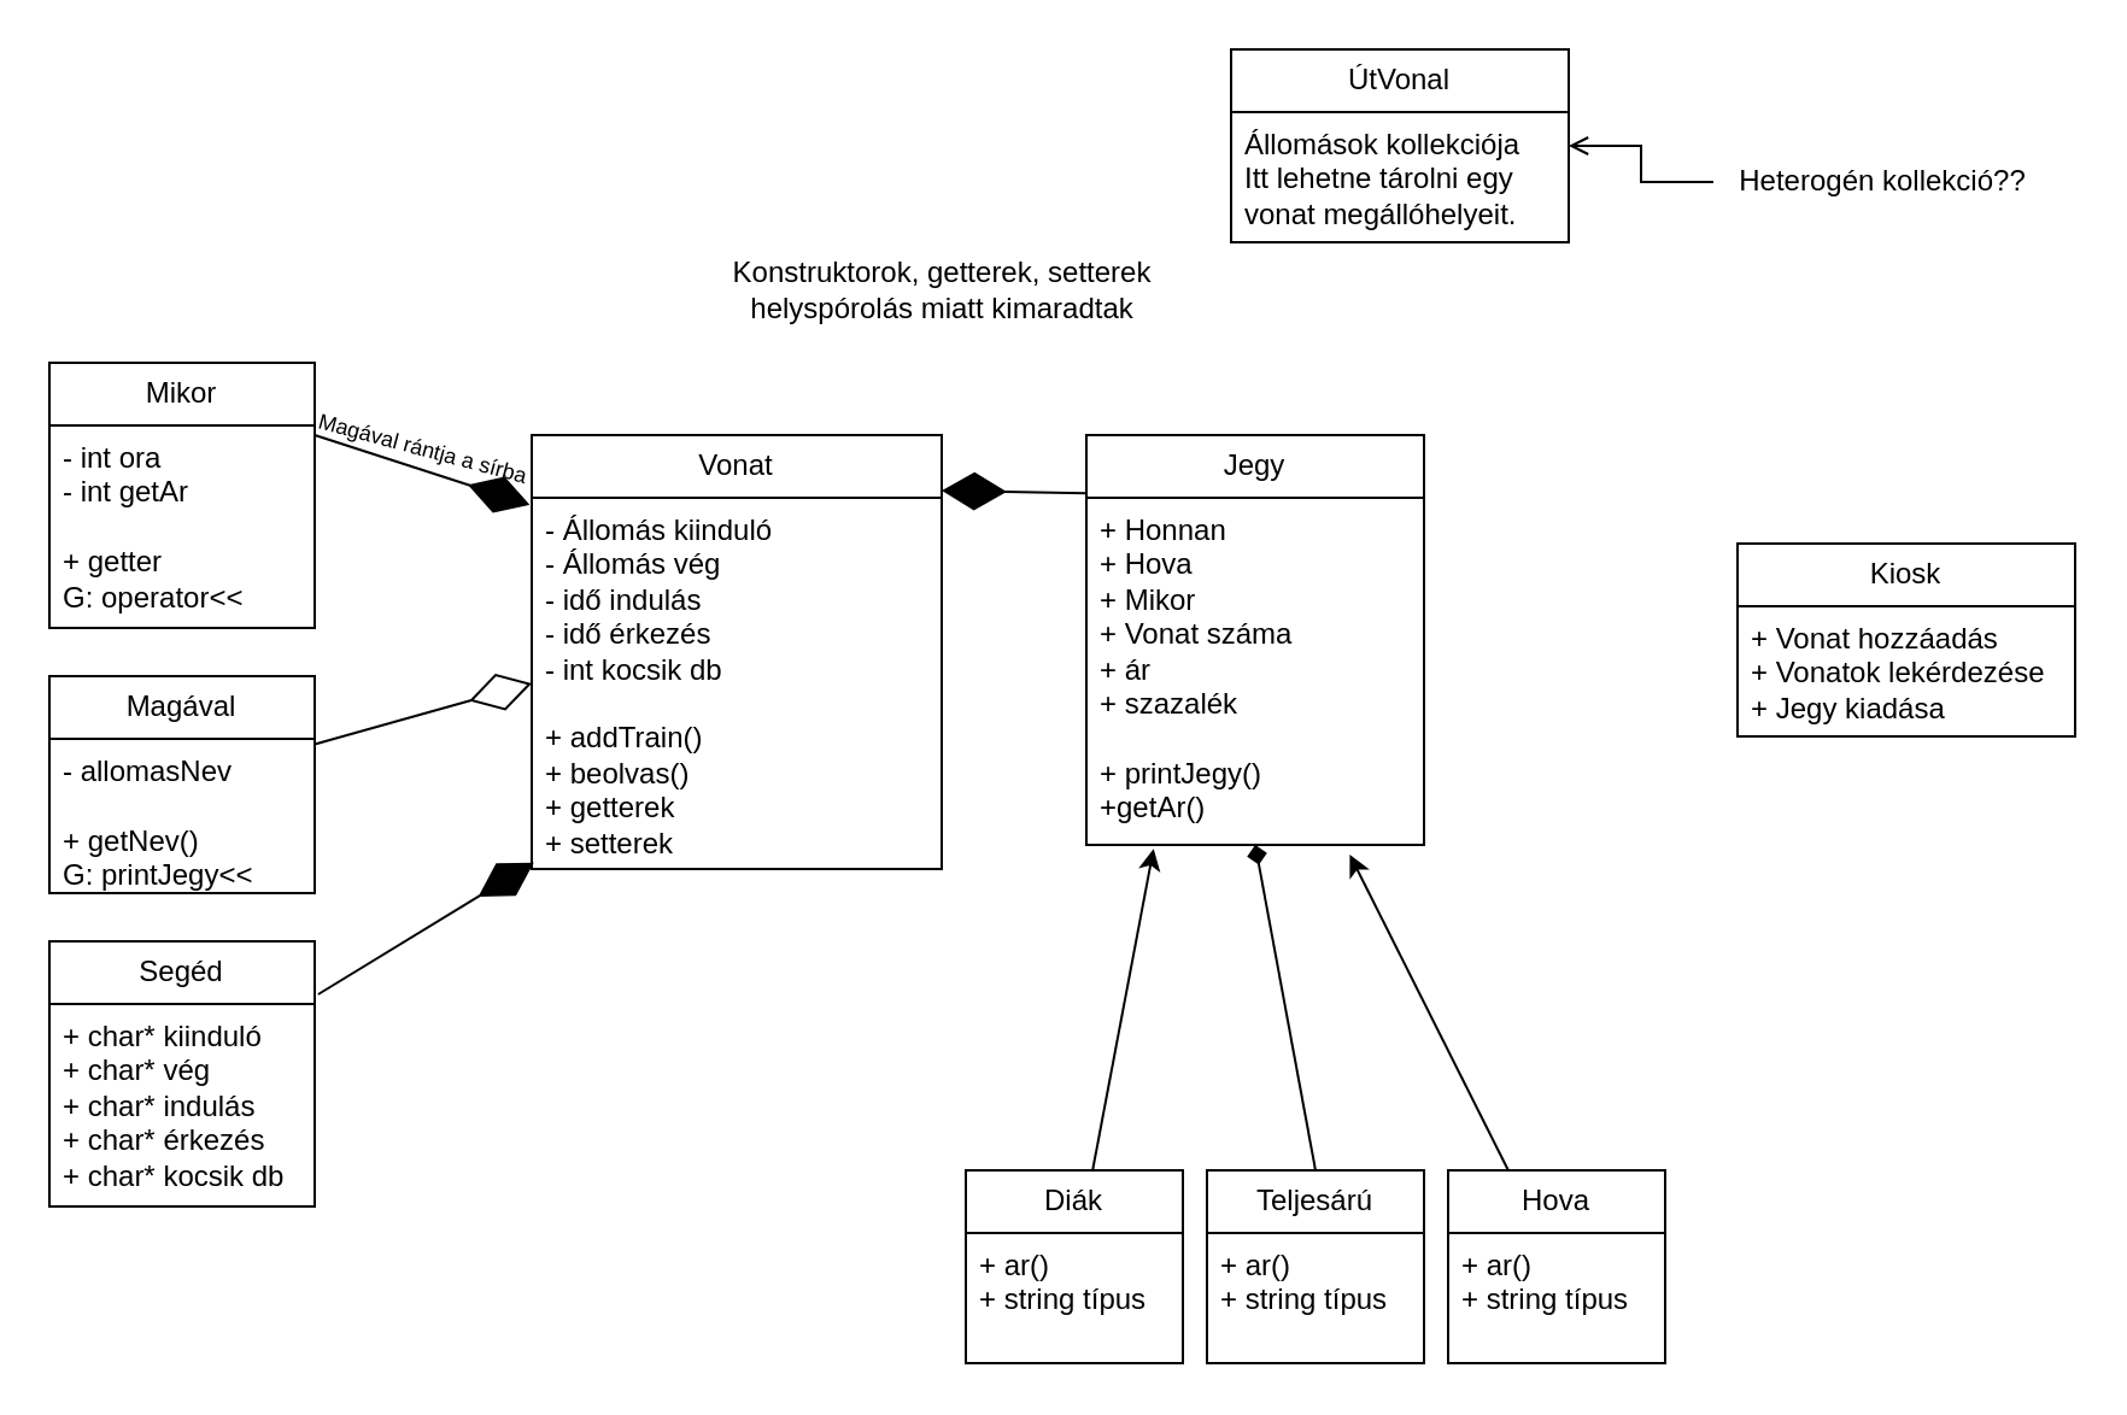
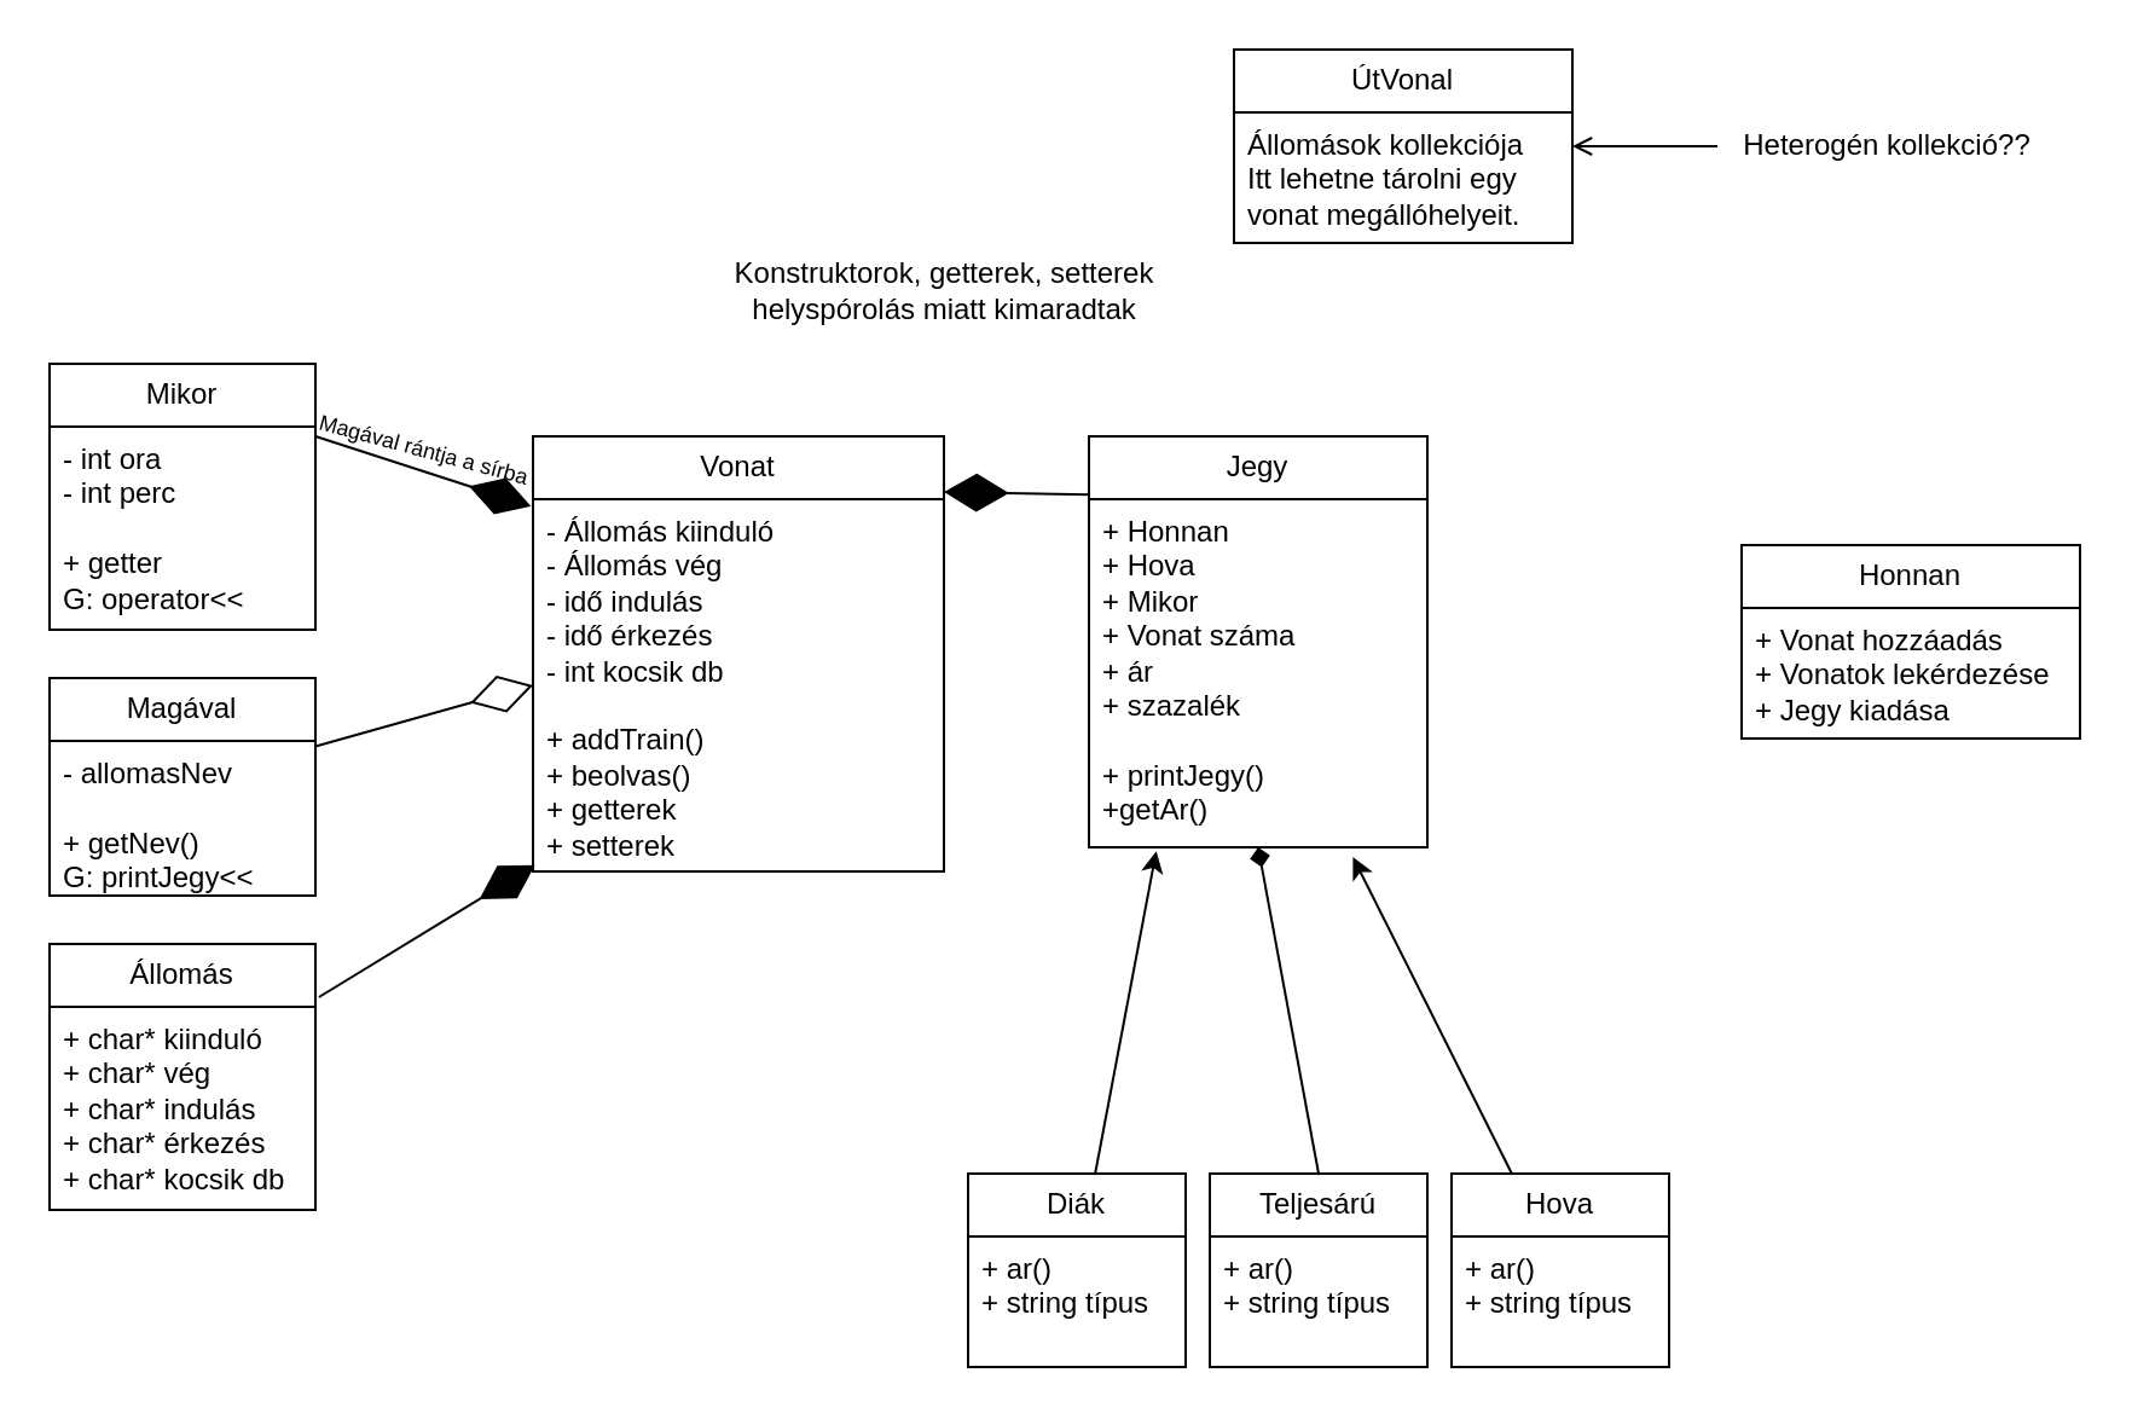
  <mxCell id="0" />
  <mxCell id="1" parent="0" />
  <mxCell id="2" value="&lt;div&gt;Magával&lt;/div&gt;" style="swimlane;fontStyle=0;childLayout=stackLayout;horizontal=1;startSize=26;fillColor=none;horizontalStack=0;resizeParent=1;resizeParentMax=0;resizeLast=0;collapsible=1;marginBottom=0;whiteSpace=wrap;html=1;" parent="1" vertex="1"><mxGeometry x="20" y="280" width="110" height="90" as="geometry" /></mxCell>
  <mxCell id="3" value="&lt;div&gt;- allomasNev&lt;/div&gt;&lt;div&gt;&lt;br&gt;&lt;/div&gt;&lt;div&gt;+ getNev()&lt;br&gt;G: printJegy&amp;lt;&amp;lt;&lt;br&gt;&lt;/div&gt;&lt;div&gt;&lt;br&gt;&lt;/div&gt;" style="text;strokeColor=none;fillColor=none;align=left;verticalAlign=top;spacingLeft=4;spacingRight=4;overflow=hidden;rotatable=0;points=[[0,0.5],[1,0.5]];portConstraint=eastwest;whiteSpace=wrap;html=1;" parent="2" vertex="1"><mxGeometry y="26" width="110" height="64" as="geometry" /></mxCell>
  <mxCell id="4" value="Vonat" style="swimlane;fontStyle=0;childLayout=stackLayout;horizontal=1;startSize=26;fillColor=none;horizontalStack=0;resizeParent=1;resizeParentMax=0;resizeLast=0;collapsible=1;marginBottom=0;whiteSpace=wrap;html=1;" parent="1" vertex="1"><mxGeometry x="220" y="180" width="170" height="180" as="geometry" /></mxCell>
  <mxCell id="5" value="&lt;div&gt;- Állomás kiinduló&lt;br&gt;&lt;/div&gt;&lt;div&gt;- Állomás vég&lt;br&gt;&lt;/div&gt;&lt;div&gt;- idő indulás&lt;br&gt;&lt;/div&gt;&lt;div&gt;- idő érkezés&lt;br&gt;&lt;/div&gt;&lt;div&gt;- int kocsik db&lt;/div&gt;&lt;div&gt;&lt;br&gt;&lt;/div&gt;&lt;div&gt;+ addTrain()&lt;/div&gt;&lt;div&gt;+ beolvas()&lt;br&gt;+ getterek&lt;br&gt;+ setterek&lt;br&gt;&lt;/div&gt;&lt;div&gt;&lt;br&gt;&lt;/div&gt;&lt;div&gt;&lt;br&gt;&lt;/div&gt;&lt;div&gt;&lt;br&gt;&lt;/div&gt;" style="text;strokeColor=none;fillColor=none;align=left;verticalAlign=top;spacingLeft=4;spacingRight=4;overflow=hidden;rotatable=0;points=[[0,0.5],[1,0.5]];portConstraint=eastwest;whiteSpace=wrap;html=1;" parent="4" vertex="1"><mxGeometry y="26" width="170" height="154" as="geometry" /></mxCell>
  <mxCell id="6" value="Jegy" style="swimlane;fontStyle=0;childLayout=stackLayout;horizontal=1;startSize=26;fillColor=none;horizontalStack=0;resizeParent=1;resizeParentMax=0;resizeLast=0;collapsible=1;marginBottom=0;whiteSpace=wrap;html=1;" parent="1" vertex="1"><mxGeometry x="450" y="180" width="140" height="170" as="geometry" /></mxCell>
  <mxCell id="7" value="&lt;div&gt;+ Honnan&lt;/div&gt;&lt;div&gt;+ Hova&lt;/div&gt;&lt;div&gt;+ Mikor&lt;/div&gt;&lt;div&gt;+ Vonat száma&lt;/div&gt;&lt;div&gt;+ ár&lt;/div&gt;&lt;div&gt;+ szazalék&lt;br&gt;&lt;/div&gt;&lt;div&gt;&lt;br&gt;&lt;/div&gt;&lt;div&gt;+ printJegy()&lt;/div&gt;&lt;div&gt;+getAr()&lt;/div&gt;&lt;div&gt;&lt;br&gt;&lt;/div&gt;" style="text;strokeColor=none;fillColor=none;align=left;verticalAlign=top;spacingLeft=4;spacingRight=4;overflow=hidden;rotatable=0;points=[[0,0.5],[1,0.5]];portConstraint=eastwest;whiteSpace=wrap;html=1;" parent="6" vertex="1"><mxGeometry y="26" width="140" height="144" as="geometry" /></mxCell>
- <mxCell id="8" value="&lt;div&gt;Kiosk&lt;/div&gt;" style="swimlane;fontStyle=0;childLayout=stackLayout;horizontal=1;startSize=26;fillColor=none;horizontalStack=0;resizeParent=1;resizeParentMax=0;resizeLast=0;collapsible=1;marginBottom=0;whiteSpace=wrap;html=1;" parent="1" vertex="1"><mxGeometry x="720" y="225" width="140" height="80" as="geometry" /></mxCell>
+ <mxCell id="8" value="&lt;div&gt;Honnan&lt;/div&gt;" style="swimlane;fontStyle=0;childLayout=stackLayout;horizontal=1;startSize=26;fillColor=none;horizontalStack=0;resizeParent=1;resizeParentMax=0;resizeLast=0;collapsible=1;marginBottom=0;whiteSpace=wrap;html=1;" parent="1" vertex="1"><mxGeometry x="720" y="225" width="140" height="80" as="geometry" /></mxCell>
  <mxCell id="9" value="&lt;div&gt;+ Vonat hozzáadás&lt;/div&gt;&lt;div&gt;+ Vonatok lekérdezése&lt;/div&gt;&lt;div&gt;+ Jegy kiadása&lt;br&gt;&lt;/div&gt;&lt;div&gt;&lt;br&gt;&lt;/div&gt;" style="text;strokeColor=none;fillColor=none;align=left;verticalAlign=top;spacingLeft=4;spacingRight=4;overflow=hidden;rotatable=0;points=[[0,0.5],[1,0.5]];portConstraint=eastwest;whiteSpace=wrap;html=1;" parent="8" vertex="1"><mxGeometry y="26" width="140" height="54" as="geometry" /></mxCell>
  <mxCell id="10" value="Diák" style="swimlane;fontStyle=0;childLayout=stackLayout;horizontal=1;startSize=26;fillColor=none;horizontalStack=0;resizeParent=1;resizeParentMax=0;resizeLast=0;collapsible=1;marginBottom=0;whiteSpace=wrap;html=1;" parent="1" vertex="1"><mxGeometry x="400" y="485" width="90" height="80" as="geometry" /></mxCell>
  <mxCell id="11" value="&lt;div&gt;+ ar()&lt;br&gt;&lt;/div&gt;&lt;div&gt;+ string típus&lt;br&gt;&lt;/div&gt;&lt;div&gt;&lt;br&gt;&lt;/div&gt;" style="text;strokeColor=none;fillColor=none;align=left;verticalAlign=top;spacingLeft=4;spacingRight=4;overflow=hidden;rotatable=0;points=[[0,0.5],[1,0.5]];portConstraint=eastwest;whiteSpace=wrap;html=1;" parent="10" vertex="1"><mxGeometry y="26" width="90" height="54" as="geometry" /></mxCell>
  <mxCell id="12" value="Hova" style="swimlane;fontStyle=0;childLayout=stackLayout;horizontal=1;startSize=26;fillColor=none;horizontalStack=0;resizeParent=1;resizeParentMax=0;resizeLast=0;collapsible=1;marginBottom=0;whiteSpace=wrap;html=1;" parent="1" vertex="1"><mxGeometry x="600" y="485" width="90" height="80" as="geometry"><mxRectangle x="670" y="536" width="70" height="30" as="alternateBounds" /></mxGeometry></mxCell>
  <mxCell id="13" value="&lt;div&gt;+ ar()&lt;br&gt;&lt;/div&gt;&lt;div&gt;+ string típus&lt;br&gt;&lt;/div&gt;&lt;div&gt;&lt;br&gt;&lt;/div&gt;" style="text;strokeColor=none;fillColor=none;align=left;verticalAlign=top;spacingLeft=4;spacingRight=4;overflow=hidden;rotatable=0;points=[[0,0.5],[1,0.5]];portConstraint=eastwest;whiteSpace=wrap;html=1;" parent="12" vertex="1"><mxGeometry y="26" width="90" height="54" as="geometry" /></mxCell>
  <mxCell id="14" value="Teljesárú" style="swimlane;fontStyle=0;childLayout=stackLayout;horizontal=1;startSize=26;fillColor=none;horizontalStack=0;resizeParent=1;resizeParentMax=0;resizeLast=0;collapsible=1;marginBottom=0;whiteSpace=wrap;html=1;" parent="1" vertex="1"><mxGeometry x="500" y="485" width="90" height="80" as="geometry" /></mxCell>
  <mxCell id="15" value="&lt;div&gt;+ ar()&lt;br&gt;&lt;/div&gt;&lt;div&gt;+ string típus&lt;br&gt;&lt;/div&gt;&lt;div&gt;&lt;br&gt;&lt;/div&gt;" style="text;strokeColor=none;fillColor=none;align=left;verticalAlign=top;spacingLeft=4;spacingRight=4;overflow=hidden;rotatable=0;points=[[0,0.5],[1,0.5]];portConstraint=eastwest;whiteSpace=wrap;html=1;" parent="14" vertex="1"><mxGeometry y="26" width="90" height="54" as="geometry" /></mxCell>
  <mxCell id="16" value="" style="endArrow=diamondThin;endFill=1;endSize=24;html=1;rounded=0;entryX=1.006;entryY=0.102;entryDx=0;entryDy=0;entryPerimeter=0;exitX=0;exitY=0.142;exitDx=0;exitDy=0;exitPerimeter=0;" parent="1" source="6" edge="1"><mxGeometry width="160" relative="1" as="geometry"><mxPoint x="570" y="200" as="sourcePoint" /><mxPoint x="390" y="203.06" as="targetPoint" /></mxGeometry></mxCell>
  <mxCell id="17" style="edgeStyle=none;rounded=0;orthogonalLoop=1;jettySize=auto;html=1;entryX=0.199;entryY=1.011;entryDx=0;entryDy=0;entryPerimeter=0;" parent="1" source="10" target="7" edge="1"><mxGeometry relative="1" as="geometry"><mxPoint x="494.04" y="437.286" as="targetPoint" /></mxGeometry></mxCell>
  <mxCell id="18" style="edgeStyle=none;rounded=0;orthogonalLoop=1;jettySize=auto;html=1;exitX=0.5;exitY=0;exitDx=0;exitDy=0;entryX=0.5;entryY=1;entryDx=0;entryDy=0;endArrow=diamond;" parent="1" source="14" target="6" edge="1"><mxGeometry relative="1" as="geometry"><mxPoint x="519.24" y="441.108" as="targetPoint" /></mxGeometry></mxCell>
  <mxCell id="19" style="edgeStyle=none;rounded=0;orthogonalLoop=1;jettySize=auto;html=1;entryX=0.78;entryY=1.028;entryDx=0;entryDy=0;entryPerimeter=0;" parent="1" source="12" target="7" edge="1"><mxGeometry relative="1" as="geometry"><mxPoint x="546.4" y="436.818" as="targetPoint" /></mxGeometry></mxCell>
  <mxCell id="20" value="ÚtVonal" style="swimlane;fontStyle=0;childLayout=stackLayout;horizontal=1;startSize=26;fillColor=none;horizontalStack=0;resizeParent=1;resizeParentMax=0;resizeLast=0;collapsible=1;marginBottom=0;whiteSpace=wrap;html=1;" parent="1" vertex="1"><mxGeometry x="510" y="20" width="140" height="80" as="geometry" /></mxCell>
  <mxCell id="21" value="&lt;div&gt;Állomások kollekciója&lt;/div&gt;&lt;div&gt;Itt lehetne tárolni egy vonat megállóhelyeit. &lt;br&gt;&lt;/div&gt;&lt;div&gt;&lt;br&gt;&lt;/div&gt;" style="text;strokeColor=none;fillColor=none;align=left;verticalAlign=top;spacingLeft=4;spacingRight=4;overflow=hidden;rotatable=0;points=[[0,0.5],[1,0.5]];portConstraint=eastwest;whiteSpace=wrap;html=1;" parent="20" vertex="1"><mxGeometry y="26" width="140" height="54" as="geometry" /></mxCell>
  <mxCell id="22" value="" style="endArrow=diamondThin;endFill=0;endSize=24;html=1;rounded=0;exitX=0.997;exitY=0.314;exitDx=0;exitDy=0;exitPerimeter=0;entryX=0;entryY=0.5;entryDx=0;entryDy=0;" parent="1" target="5" edge="1"><mxGeometry width="160" relative="1" as="geometry"><mxPoint x="130" y="308.26" as="sourcePoint" /><mxPoint x="216.33" y="270" as="targetPoint" /></mxGeometry></mxCell>
  <mxCell id="23" style="edgeStyle=orthogonalEdgeStyle;rounded=0;orthogonalLoop=1;jettySize=auto;html=1;endArrow=open;" parent="1" source="24" target="20" edge="1"><mxGeometry relative="1" as="geometry" /></mxCell>
- <mxCell id="24" value="Heterogén kollekció??" style="text;html=1;align=center;verticalAlign=middle;resizable=0;points=[];autosize=1;strokeColor=none;fillColor=none;" parent="1" vertex="1"><mxGeometry x="710" y="60" width="140" height="30" as="geometry" /></mxCell>
- <mxCell id="25" value="Segéd" style="swimlane;fontStyle=0;childLayout=stackLayout;horizontal=1;startSize=26;fillColor=none;horizontalStack=0;resizeParent=1;resizeParentMax=0;resizeLast=0;collapsible=1;marginBottom=0;whiteSpace=wrap;html=1;" vertex="1" parent="1"><mxGeometry x="20" y="390" width="110" height="110" as="geometry" /></mxCell>
+ <mxCell id="24" value="Heterogén kollekció??" style="text;html=1;align=center;verticalAlign=middle;resizable=0;points=[];autosize=1;strokeColor=none;fillColor=none;" parent="1" vertex="1"><mxGeometry x="710" y="45" width="140" height="30" as="geometry" /></mxCell>
+ <mxCell id="25" value="Állomás" style="swimlane;fontStyle=0;childLayout=stackLayout;horizontal=1;startSize=26;fillColor=none;horizontalStack=0;resizeParent=1;resizeParentMax=0;resizeLast=0;collapsible=1;marginBottom=0;whiteSpace=wrap;html=1;" vertex="1" parent="1"><mxGeometry x="20" y="390" width="110" height="110" as="geometry" /></mxCell>
  <mxCell id="26" value="&lt;div&gt;&lt;div&gt;+ char* kiinduló&lt;br&gt;&lt;/div&gt;&lt;div&gt;+ char* vég&lt;br&gt;&lt;/div&gt;&lt;div&gt;+ char* indulás&lt;br&gt;&lt;/div&gt;&lt;div&gt;+ char* érkezés&lt;br&gt;&lt;/div&gt;&lt;div&gt;+ char* kocsik db&lt;/div&gt;&lt;/div&gt;&lt;div&gt;&lt;br&gt;&lt;/div&gt;" style="text;strokeColor=none;fillColor=none;align=left;verticalAlign=top;spacingLeft=4;spacingRight=4;overflow=hidden;rotatable=0;points=[[0,0.5],[1,0.5]];portConstraint=eastwest;whiteSpace=wrap;html=1;" vertex="1" parent="25"><mxGeometry y="26" width="110" height="84" as="geometry" /></mxCell>
  <mxCell id="27" value="" style="endArrow=diamondThin;endFill=1;endSize=24;html=1;rounded=0;entryX=0.005;entryY=0.983;entryDx=0;entryDy=0;entryPerimeter=0;exitX=1.013;exitY=0.2;exitDx=0;exitDy=0;exitPerimeter=0;" edge="1" parent="1" source="25" target="5"><mxGeometry width="160" relative="1" as="geometry"><mxPoint x="390" y="450.94" as="sourcePoint" /><mxPoint x="210" y="450" as="targetPoint" /></mxGeometry></mxCell>
  <mxCell id="28" value="Mikor" style="swimlane;fontStyle=0;childLayout=stackLayout;horizontal=1;startSize=26;fillColor=none;horizontalStack=0;resizeParent=1;resizeParentMax=0;resizeLast=0;collapsible=1;marginBottom=0;whiteSpace=wrap;html=1;" vertex="1" parent="1"><mxGeometry x="20" y="150" width="110" height="110" as="geometry" /></mxCell>
- <mxCell id="29" value="&lt;div&gt;- int ora&lt;/div&gt;&lt;div&gt;- int getAr&lt;/div&gt;&lt;div&gt;&lt;br&gt;&lt;/div&gt;&lt;div&gt;+ getter&lt;br&gt;G: operator&amp;lt;&amp;lt;&lt;br&gt;&lt;/div&gt;&lt;div&gt;&lt;br&gt;&lt;/div&gt;" style="text;strokeColor=none;fillColor=none;align=left;verticalAlign=top;spacingLeft=4;spacingRight=4;overflow=hidden;rotatable=0;points=[[0,0.5],[1,0.5]];portConstraint=eastwest;whiteSpace=wrap;html=1;" vertex="1" parent="28"><mxGeometry y="26" width="110" height="84" as="geometry" /></mxCell>
+ <mxCell id="29" value="&lt;div&gt;- int ora&lt;/div&gt;&lt;div&gt;- int perc&lt;/div&gt;&lt;div&gt;&lt;br&gt;&lt;/div&gt;&lt;div&gt;+ getter&lt;br&gt;G: operator&amp;lt;&amp;lt;&lt;br&gt;&lt;/div&gt;&lt;div&gt;&lt;br&gt;&lt;/div&gt;" style="text;strokeColor=none;fillColor=none;align=left;verticalAlign=top;spacingLeft=4;spacingRight=4;overflow=hidden;rotatable=0;points=[[0,0.5],[1,0.5]];portConstraint=eastwest;whiteSpace=wrap;html=1;" vertex="1" parent="28"><mxGeometry y="26" width="110" height="84" as="geometry" /></mxCell>
  <mxCell id="30" value="" style="endArrow=diamondThin;endFill=1;endSize=24;html=1;rounded=0;entryX=-0.005;entryY=0.019;entryDx=0;entryDy=0;entryPerimeter=0;exitX=0.995;exitY=0.182;exitDx=0;exitDy=0;exitPerimeter=0;" edge="1" parent="1" target="5"><mxGeometry width="160" relative="1" as="geometry"><mxPoint x="130" y="180" as="sourcePoint" /><mxPoint x="218.55" y="199.98" as="targetPoint" /></mxGeometry></mxCell>
  <mxCell id="31" value="&lt;font style=&quot;font-size: 9px;&quot;&gt;Magával rántja a sírba&lt;/font&gt;" style="text;html=1;align=center;verticalAlign=middle;resizable=0;points=[];autosize=1;strokeColor=none;fillColor=none;rotation=15;" vertex="1" parent="1"><mxGeometry x="120" y="170" width="110" height="30" as="geometry" /></mxCell>
  <mxCell id="32" value="&lt;div&gt;Konstruktorok, getterek, setterek &lt;br&gt;&lt;/div&gt;&lt;div&gt;helyspórolás miatt kimaradtak&lt;br&gt;&lt;/div&gt;" style="text;html=1;align=center;verticalAlign=middle;resizable=0;points=[];autosize=1;strokeColor=none;fillColor=none;" vertex="1" parent="1"><mxGeometry y="100" width="200" height="40" as="geometry" x="290" /></mxCell>
